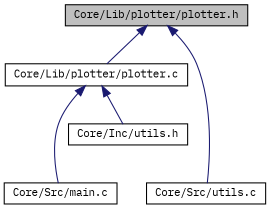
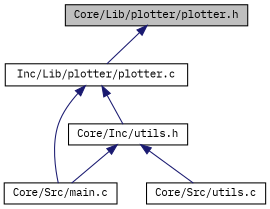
  digraph {
    fontname="IBM Plex Mono"
    node [color=black fillcolor=white fontname="IBM Plex Mono" fontsize=10 shape=record style=filled]
    edge [color=midnightblue dir=back fontname="IBM Plex Mono" fontsize=10 labelfontname=Helvetica labelfontsize=10 style=solid]
    n1 [fillcolor=grey75 fontcolor=black height=0.2 label="Core/Lib/plotter/plotter.h" width=0.4]
-   n2 [height=0.2 label="Core/Lib/plotter/plotter.c" width=0.4]
+   n2 [height=0.2 label="Inc/Lib/plotter/plotter.c" width=0.4]
    n3 [height=0.2 label="Core/Inc/utils.h" width=0.4]
    n4 [height=0.2 label="Core/Src/main.c" width=0.4]
    n5 [height=0.2 label="Core/Src/utils.c" width=0.4]
    n1 -> n2
    n2 -> n3
    n2 -> n4
-   n1 -> n5
+   n3 -> n4
+   n3 -> n5
  }
